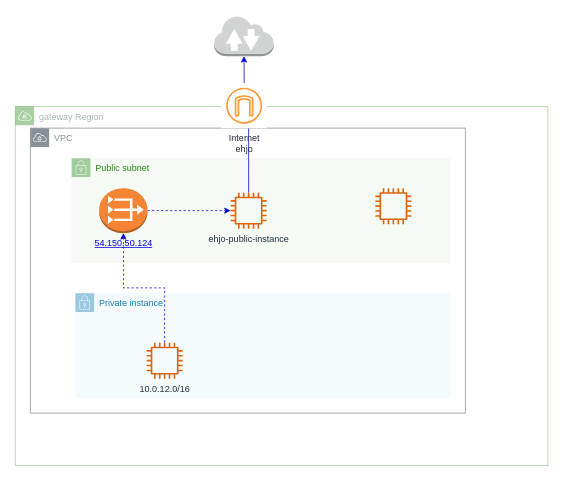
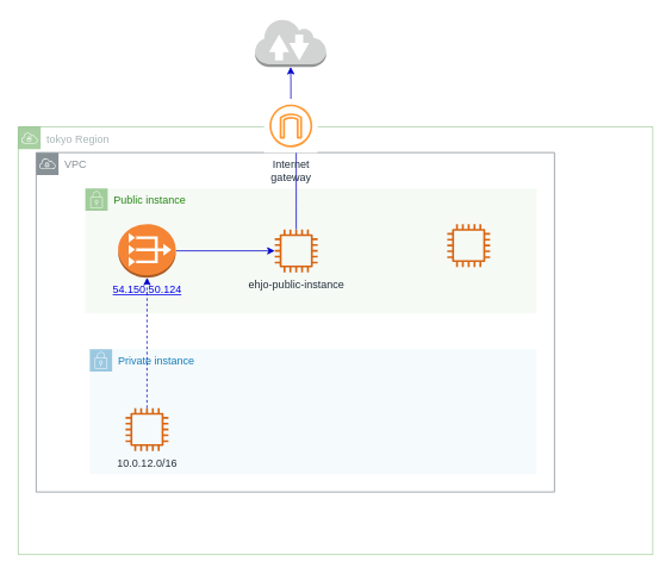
  <mxCell id="0" />
  <mxCell id="1" parent="0" />
  <mxCell id="2" value="VPC" style="outlineConnect=0;gradientColor=none;html=1;whiteSpace=wrap;fontSize=12;fontStyle=0;shape=mxgraph.aws4.group;grIcon=mxgraph.aws4.group_vpc;strokeColor=#879196;fillColor=none;verticalAlign=top;align=left;spacingLeft=30;fontColor=#879196;dashed=0;" vertex="1" parent="1"><mxGeometry x="40" y="170" width="580" height="380" as="geometry" /></mxCell>
- <mxCell id="3" value="gateway Region" style="points=[[0,0],[0.25,0],[0.5,0],[0.75,0],[1,0],[1,0.25],[1,0.5],[1,0.75],[1,1],[0.75,1],[0.5,1],[0.25,1],[0,1],[0,0.75],[0,0.5],[0,0.25]];outlineConnect=0;gradientColor=none;html=1;whiteSpace=wrap;fontSize=12;fontStyle=0;shape=mxgraph.aws4.group;grIcon=mxgraph.aws4.group_vpc;strokeColor=#248814;fillColor=none;verticalAlign=top;align=left;spacingLeft=30;fontColor=#AAB7B8;dashed=0;opacity=40;" vertex="1" parent="1"><mxGeometry x="20" y="141.25" width="710" height="478.75" as="geometry" /></mxCell>
- <mxCell id="4" value="Public subnet" style="points=[[0,0],[0.25,0],[0.5,0],[0.75,0],[1,0],[1,0.25],[1,0.5],[1,0.75],[1,1],[0.75,1],[0.5,1],[0.25,1],[0,1],[0,0.75],[0,0.5],[0,0.25]];outlineConnect=0;gradientColor=none;html=1;whiteSpace=wrap;fontSize=12;fontStyle=0;shape=mxgraph.aws4.group;grIcon=mxgraph.aws4.group_security_group;grStroke=0;strokeColor=#248814;fillColor=#E9F3E6;verticalAlign=top;align=left;spacingLeft=30;fontColor=#248814;dashed=0;opacity=40;" vertex="1" parent="1"><mxGeometry x="95" y="210" width="505" height="140" as="geometry" /></mxCell>
+ <mxCell id="3" value="tokyo Region" style="points=[[0,0],[0.25,0],[0.5,0],[0.75,0],[1,0],[1,0.25],[1,0.5],[1,0.75],[1,1],[0.75,1],[0.5,1],[0.25,1],[0,1],[0,0.75],[0,0.5],[0,0.25]];outlineConnect=0;gradientColor=none;html=1;whiteSpace=wrap;fontSize=12;fontStyle=0;shape=mxgraph.aws4.group;grIcon=mxgraph.aws4.group_vpc;strokeColor=#248814;fillColor=none;verticalAlign=top;align=left;spacingLeft=30;fontColor=#AAB7B8;dashed=0;opacity=40;" vertex="1" parent="1"><mxGeometry x="20" y="141.25" width="710" height="478.75" as="geometry" /></mxCell>
+ <mxCell id="4" value="Public instance" style="points=[[0,0],[0.25,0],[0.5,0],[0.75,0],[1,0],[1,0.25],[1,0.5],[1,0.75],[1,1],[0.75,1],[0.5,1],[0.25,1],[0,1],[0,0.75],[0,0.5],[0,0.25]];outlineConnect=0;gradientColor=none;html=1;whiteSpace=wrap;fontSize=12;fontStyle=0;shape=mxgraph.aws4.group;grIcon=mxgraph.aws4.group_security_group;grStroke=0;strokeColor=#248814;fillColor=#E9F3E6;verticalAlign=top;align=left;spacingLeft=30;fontColor=#248814;dashed=0;opacity=40;" vertex="1" parent="1"><mxGeometry x="95" y="210" width="505" height="140" as="geometry" /></mxCell>
  <mxCell id="5" value="" style="outlineConnect=0;fontColor=#232F3E;gradientColor=none;fillColor=#D86613;strokeColor=none;dashed=0;verticalLabelPosition=bottom;verticalAlign=top;align=center;html=1;fontSize=12;fontStyle=0;aspect=fixed;pointerEvents=1;shape=mxgraph.aws4.instance2;" vertex="1" parent="1"><mxGeometry x="500" y="250" width="48" height="48" as="geometry" /></mxCell>
  <mxCell id="6" value="ehjo-public-instance" style="outlineConnect=0;fontColor=#232F3E;gradientColor=none;fillColor=#D86613;strokeColor=none;dashed=0;verticalLabelPosition=bottom;verticalAlign=top;align=center;html=1;fontSize=12;fontStyle=0;aspect=fixed;pointerEvents=1;shape=mxgraph.aws4.instance2;" vertex="1" parent="1"><mxGeometry x="307" y="256" width="48" height="48" as="geometry" /></mxCell>
  <mxCell id="7" value="Private instance" style="points=[[0,0],[0.25,0],[0.5,0],[0.75,0],[1,0],[1,0.25],[1,0.5],[1,0.75],[1,1],[0.75,1],[0.5,1],[0.25,1],[0,1],[0,0.75],[0,0.5],[0,0.25]];outlineConnect=0;gradientColor=none;html=1;whiteSpace=wrap;fontSize=12;fontStyle=0;shape=mxgraph.aws4.group;grIcon=mxgraph.aws4.group_security_group;grStroke=0;strokeColor=#147EBA;fillColor=#E6F2F8;verticalAlign=top;align=left;spacingLeft=30;fontColor=#147EBA;dashed=0;opacity=40;" vertex="1" parent="1"><mxGeometry x="100" y="390" width="500" height="140" as="geometry" /></mxCell>
  <mxCell id="8" value="" style="edgeStyle=orthogonalEdgeStyle;rounded=0;orthogonalLoop=1;jettySize=auto;html=1;strokeColor=#0000CC;fontColor=#3333FF;dashed=1;" edge="1" parent="1" source="9" target="11"><mxGeometry relative="1" as="geometry"><mxPoint x="268" y="480" as="targetPoint" /></mxGeometry></mxCell>
- <mxCell id="9" value="10.0.12.0/16" style="outlineConnect=0;fontColor=#232F3E;gradientColor=none;fillColor=#D86613;strokeColor=none;dashed=0;verticalLabelPosition=bottom;verticalAlign=top;align=center;html=1;fontSize=12;fontStyle=0;aspect=fixed;pointerEvents=1;shape=mxgraph.aws4.instance2;" vertex="1" parent="1"><mxGeometry x="195" y="456" width="48" height="48" as="geometry" /></mxCell>
- <mxCell id="10" value="" style="edgeStyle=orthogonalEdgeStyle;rounded=0;orthogonalLoop=1;jettySize=auto;html=1;strokeColor=#0000CC;fontColor=#3333FF;dashed=1;" edge="1" parent="1" source="11" target="6"><mxGeometry relative="1" as="geometry"><mxPoint x="342.25" y="370" as="targetPoint" /></mxGeometry></mxCell>
+ <mxCell id="9" value="10.0.12.0/16" style="outlineConnect=0;fontColor=#232F3E;gradientColor=none;fillColor=#D86613;strokeColor=none;dashed=0;verticalLabelPosition=bottom;verticalAlign=top;align=center;html=1;fontSize=12;fontStyle=0;aspect=fixed;pointerEvents=1;shape=mxgraph.aws4.instance2;" vertex="1" parent="1"><mxGeometry x="140" y="456" width="48" height="48" as="geometry" /></mxCell>
+ <mxCell id="10" value="" style="edgeStyle=orthogonalEdgeStyle;rounded=0;orthogonalLoop=1;jettySize=auto;html=1;strokeColor=#0000CC;fontColor=#3333FF;" edge="1" parent="1" source="11" target="6"><mxGeometry relative="1" as="geometry"><mxPoint x="342.25" y="370" as="targetPoint" /></mxGeometry></mxCell>
  <mxCell id="11" value="&lt;a href=&quot;https://ap-northeast-1.console.aws.amazon.com/vpc/home?region=ap-northeast-1#Addresses:public-ip=54.150.50.124&quot; target=&quot;_top&quot; class=&quot;&quot;&gt;54.150.50.124&lt;/a&gt;" style="outlineConnect=0;dashed=0;verticalLabelPosition=bottom;verticalAlign=top;align=center;html=1;shape=mxgraph.aws3.vpc_nat_gateway;fillColor=#F58534;gradientColor=none;" vertex="1" parent="1"><mxGeometry x="131.75" y="250" width="64.5" height="60" as="geometry" /></mxCell>
  <mxCell id="12" value="" style="endArrow=none;html=1;fontColor=#3333FF;strokeColor=#0000CC;edgeStyle=orthogonalEdgeStyle;" edge="1" parent="1" source="6" target="14"><mxGeometry width="50" height="50" relative="1" as="geometry"><mxPoint x="324.8" y="254" as="sourcePoint" /><mxPoint x="324.8" y="212" as="targetPoint" /><Array as="points"><mxPoint x="331" y="220" /><mxPoint x="331" y="220" /></Array></mxGeometry></mxCell>
  <mxCell id="13" value="" style="edgeStyle=orthogonalEdgeStyle;rounded=0;orthogonalLoop=1;jettySize=auto;html=1;strokeColor=#0000CC;fontColor=#3333FF;" edge="1" parent="1" source="14" target="15"><mxGeometry relative="1" as="geometry" /></mxCell>
- <mxCell id="14" value="Internet&#10;ehjo" style="outlineConnect=0;fontColor=#232F3E;gradientColor=none;fillColor=#ffffff;dashed=0;verticalLabelPosition=bottom;verticalAlign=top;align=center;html=1;fontSize=12;fontStyle=0;aspect=fixed;shape=mxgraph.aws4.resourceIcon;resIcon=mxgraph.aws4.internet_gateway;strokeColor=#FF9933;" vertex="1" parent="1"><mxGeometry x="295" y="110" width="60" height="60" as="geometry" /></mxCell>
+ <mxCell id="14" value="Internet&#10;gateway" style="outlineConnect=0;fontColor=#232F3E;gradientColor=none;fillColor=#ffffff;dashed=0;verticalLabelPosition=bottom;verticalAlign=top;align=center;html=1;fontSize=12;fontStyle=0;aspect=fixed;shape=mxgraph.aws4.resourceIcon;resIcon=mxgraph.aws4.internet_gateway;strokeColor=#FF9933;" vertex="1" parent="1"><mxGeometry x="295" y="110" width="60" height="60" as="geometry" /></mxCell>
  <mxCell id="15" value="" style="outlineConnect=0;dashed=0;verticalLabelPosition=bottom;verticalAlign=top;align=center;html=1;shape=mxgraph.aws3.internet_2;fillColor=#D2D3D3;gradientColor=none;strokeColor=#FF9933;fontColor=#3333FF;" vertex="1" parent="1"><mxGeometry x="285" y="20" width="79.5" height="54" as="geometry" /></mxCell>
